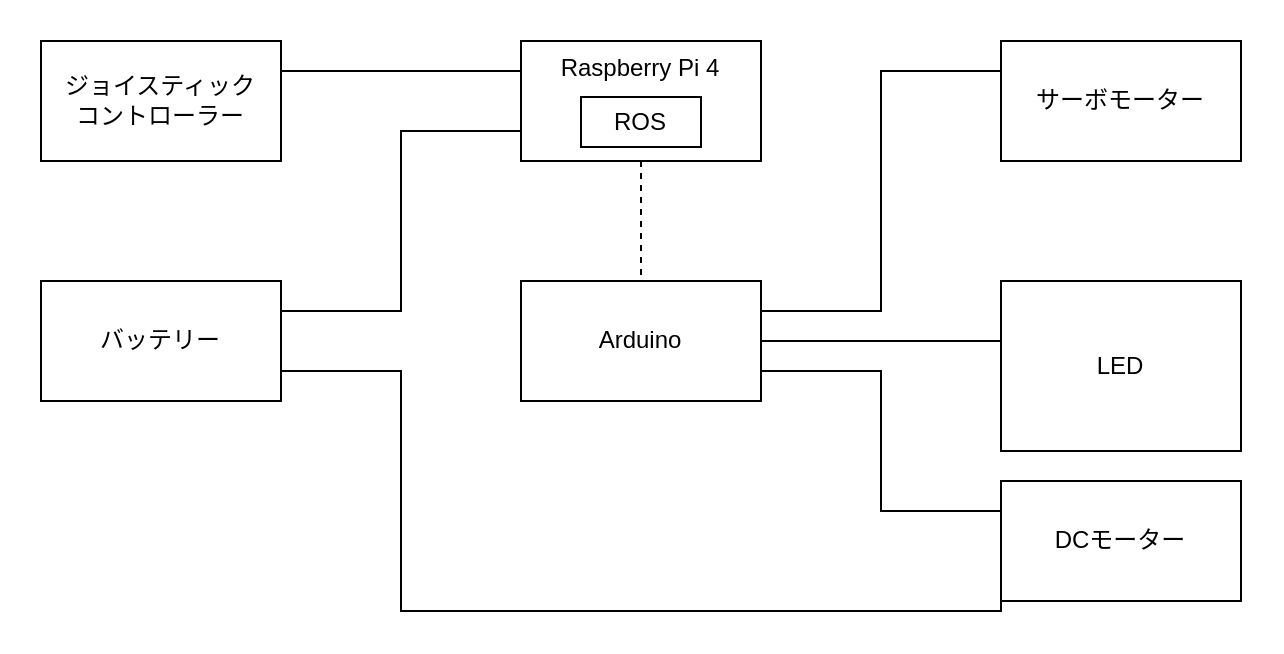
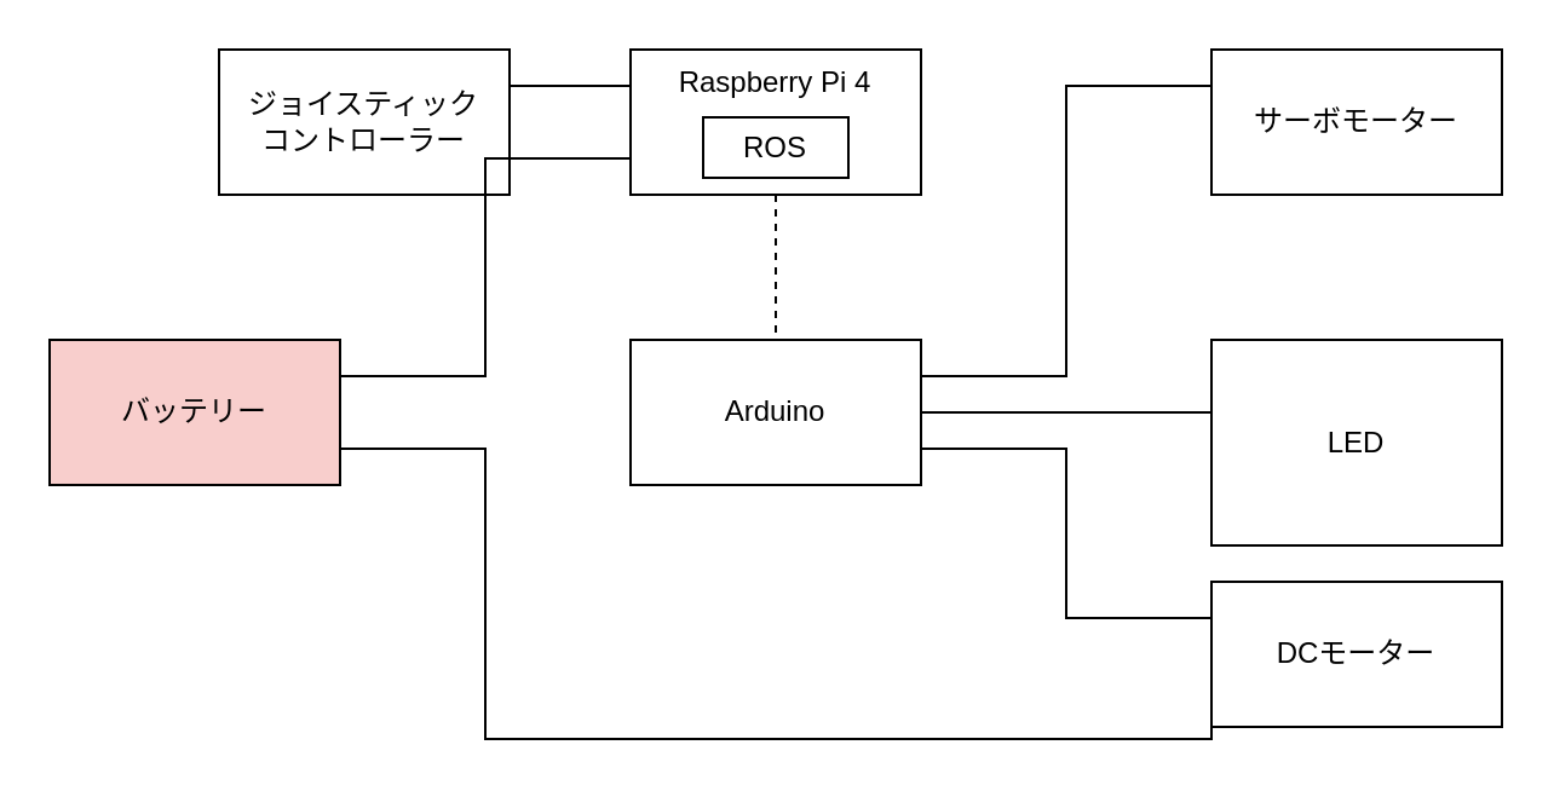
  <mxCell id="0" />
  <mxCell id="1" parent="0" />
  <mxCell id="2" style="edgeStyle=orthogonalEdgeStyle;rounded=0;orthogonalLoop=1;jettySize=auto;html=1;exitX=1;exitY=0.25;exitDx=0;exitDy=0;entryX=0;entryY=0.25;entryDx=0;entryDy=0;endArrow=none;endFill=0;" edge="1" parent="1" source="3" target="6"><mxGeometry relative="1" as="geometry" /></mxCell>
- <mxCell id="3" value="ジョイスティック&lt;br&gt;コントローラー" style="rounded=0;whiteSpace=wrap;html=1;" vertex="1" parent="1"><mxGeometry x="20" y="20" width="120" height="60" as="geometry" /></mxCell>
+ <mxCell id="3" value="ジョイスティック&lt;br&gt;コントローラー" style="rounded=0;whiteSpace=wrap;html=1;" vertex="1" parent="1"><mxGeometry x="90" y="20" width="120" height="60" as="geometry" /></mxCell>
  <mxCell id="4" style="edgeStyle=orthogonalEdgeStyle;rounded=0;orthogonalLoop=1;jettySize=auto;html=1;exitX=1;exitY=0.75;exitDx=0;exitDy=0;entryX=0;entryY=0.25;entryDx=0;entryDy=0;endArrow=none;endFill=0;" edge="1" parent="1" source="10" target="14"><mxGeometry relative="1" as="geometry" /></mxCell>
  <mxCell id="5" style="edgeStyle=orthogonalEdgeStyle;rounded=0;orthogonalLoop=1;jettySize=auto;html=1;exitX=0.5;exitY=1;exitDx=0;exitDy=0;entryX=0.5;entryY=0;entryDx=0;entryDy=0;endArrow=none;endFill=0;dashed=1;" edge="1" parent="1" source="6" target="10"><mxGeometry relative="1" as="geometry" /></mxCell>
  <mxCell id="6" value="Raspberry Pi 4" style="rounded=0;whiteSpace=wrap;html=1;verticalAlign=top;" vertex="1" parent="1"><mxGeometry x="260" y="20" width="120" height="60" as="geometry" /></mxCell>
  <mxCell id="7" value="ROS" style="rounded=0;whiteSpace=wrap;html=1;" vertex="1" parent="1"><mxGeometry x="290" y="48" width="60" height="25" as="geometry" /></mxCell>
  <mxCell id="8" style="edgeStyle=orthogonalEdgeStyle;rounded=0;orthogonalLoop=1;jettySize=auto;html=1;exitX=1;exitY=0.5;exitDx=0;exitDy=0;entryX=0;entryY=0.5;entryDx=0;entryDy=0;endArrow=none;endFill=0;" edge="1" parent="1" source="10" target="16"><mxGeometry relative="1" as="geometry"><Array as="points"><mxPoint x="420" y="170" /><mxPoint x="420" y="170" /></Array></mxGeometry></mxCell>
  <mxCell id="9" style="edgeStyle=orthogonalEdgeStyle;rounded=0;orthogonalLoop=1;jettySize=auto;html=1;exitX=1;exitY=0.25;exitDx=0;exitDy=0;entryX=0;entryY=0.25;entryDx=0;entryDy=0;endArrow=none;endFill=0;" edge="1" parent="1" source="10" target="15"><mxGeometry relative="1" as="geometry" /></mxCell>
  <mxCell id="10" value="Arduino" style="rounded=0;whiteSpace=wrap;html=1;verticalAlign=middle;" vertex="1" parent="1"><mxGeometry x="260" y="140" width="120" height="60" as="geometry" /></mxCell>
  <mxCell id="11" style="edgeStyle=orthogonalEdgeStyle;rounded=0;orthogonalLoop=1;jettySize=auto;html=1;exitX=1;exitY=0.25;exitDx=0;exitDy=0;entryX=0;entryY=0.75;entryDx=0;entryDy=0;endArrow=none;endFill=0;" edge="1" parent="1" source="13" target="6"><mxGeometry relative="1" as="geometry" /></mxCell>
  <mxCell id="12" style="edgeStyle=orthogonalEdgeStyle;rounded=0;orthogonalLoop=1;jettySize=auto;html=1;exitX=1;exitY=0.75;exitDx=0;exitDy=0;entryX=0;entryY=0.75;entryDx=0;entryDy=0;endArrow=none;endFill=0;" edge="1" parent="1" source="13" target="14"><mxGeometry relative="1" as="geometry"><Array as="points"><mxPoint x="200" y="185" /><mxPoint x="200" y="305" /></Array></mxGeometry></mxCell>
- <mxCell id="13" value="バッテリー" style="rounded=0;whiteSpace=wrap;html=1;" vertex="1" parent="1"><mxGeometry x="20" y="140" width="120" height="60" as="geometry" /></mxCell>
+ <mxCell id="13" value="バッテリー" style="rounded=0;whiteSpace=wrap;html=1;fillColor=#f8cecc;" vertex="1" parent="1"><mxGeometry x="20" y="140" width="120" height="60" as="geometry" /></mxCell>
  <mxCell id="14" value="DCモーター" style="rounded=0;whiteSpace=wrap;html=1;verticalAlign=middle;" vertex="1" parent="1"><mxGeometry x="500" y="240" width="120" height="60" as="geometry" /></mxCell>
  <mxCell id="15" value="サーボモーター" style="rounded=0;whiteSpace=wrap;html=1;verticalAlign=middle;" vertex="1" parent="1"><mxGeometry x="500" y="20" width="120" height="60" as="geometry" /></mxCell>
  <mxCell id="16" value="LED" style="rounded=0;whiteSpace=wrap;html=1;verticalAlign=middle;" vertex="1" parent="1"><mxGeometry x="500" y="140" width="120" height="85" as="geometry" /></mxCell>
